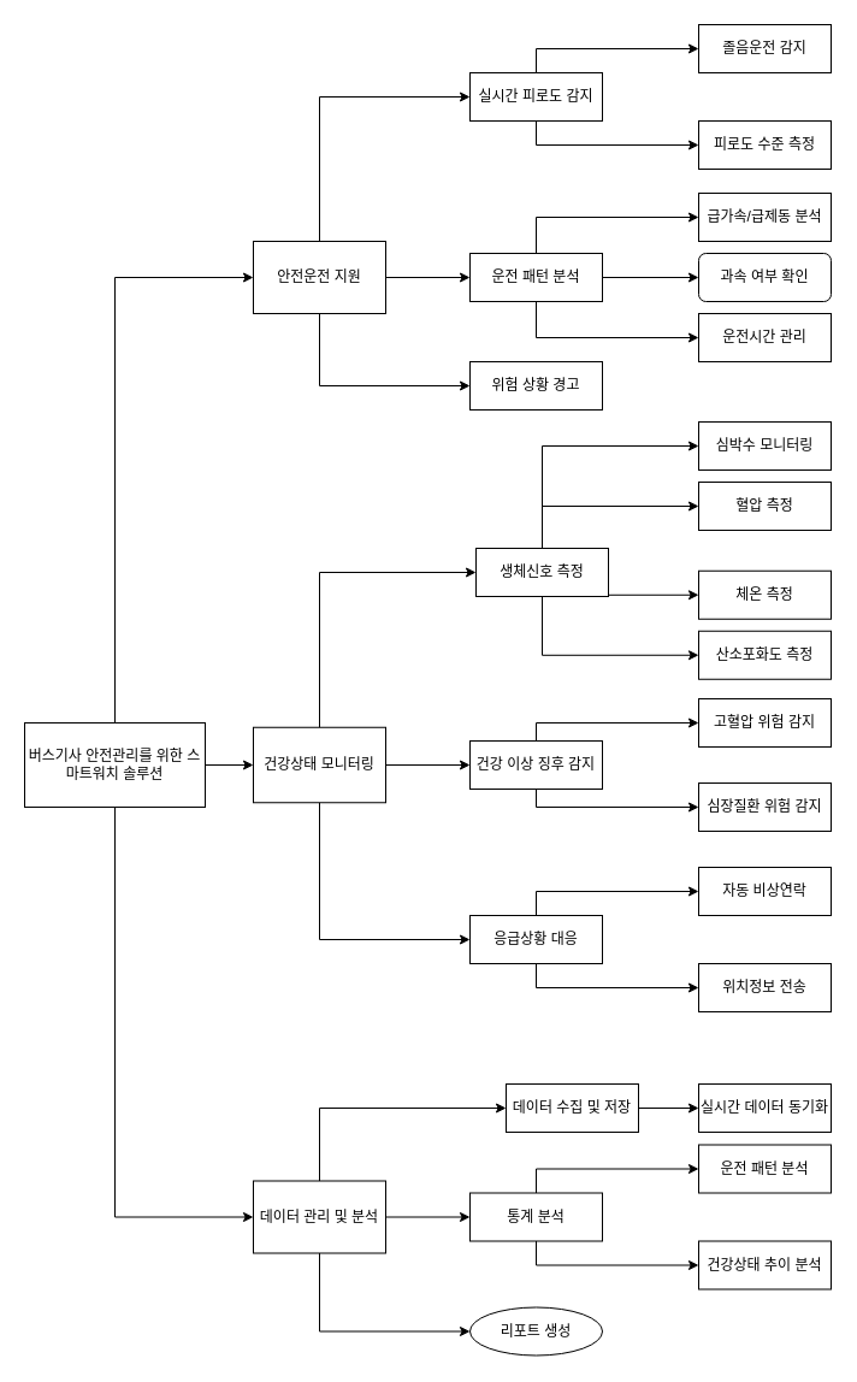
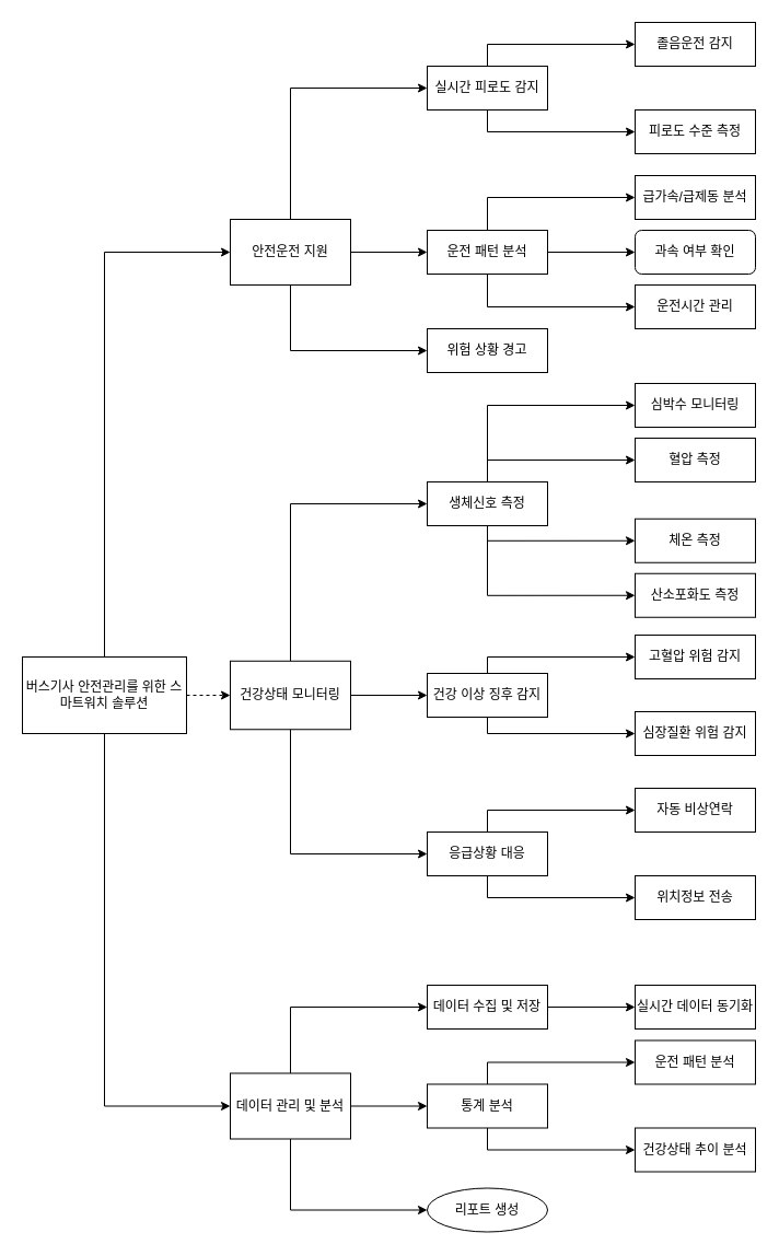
  <mxCell id="0" />
  <mxCell id="1" parent="0" />
  <mxCell id="2" style="edgeStyle=orthogonalEdgeStyle;rounded=0;orthogonalLoop=1;jettySize=auto;html=1;exitX=0.5;exitY=0;exitDx=0;exitDy=0;entryX=0;entryY=0.5;entryDx=0;entryDy=0;movable=1;cloneable=1;deletable=1;" edge="1" parent="1" source="5" target="9"><mxGeometry relative="1" as="geometry" /></mxCell>
  <mxCell id="3" style="edgeStyle=orthogonalEdgeStyle;rounded=0;orthogonalLoop=1;jettySize=auto;html=1;exitX=0.5;exitY=1;exitDx=0;exitDy=0;entryX=0;entryY=0.5;entryDx=0;entryDy=0;movable=1;cloneable=1;deletable=1;" edge="1" parent="1" source="5" target="17"><mxGeometry relative="1" as="geometry" /></mxCell>
- <mxCell id="4" style="edgeStyle=orthogonalEdgeStyle;rounded=0;orthogonalLoop=1;jettySize=auto;html=1;exitX=1;exitY=0.5;exitDx=0;exitDy=0;entryX=0;entryY=0.5;entryDx=0;entryDy=0;movable=1;cloneable=1;deletable=1;" edge="1" parent="1" source="5" target="13"><mxGeometry relative="1" as="geometry" /></mxCell>
+ <mxCell id="4" style="edgeStyle=orthogonalEdgeStyle;rounded=0;orthogonalLoop=1;jettySize=auto;html=1;exitX=1;exitY=0.5;exitDx=0;exitDy=0;entryX=0;entryY=0.5;entryDx=0;entryDy=0;movable=1;cloneable=1;deletable=1;dashed=1;" edge="1" parent="1" source="5" target="13"><mxGeometry relative="1" as="geometry" /></mxCell>
  <mxCell id="5" value="버스기사 안전관리를 위한 스마트워치 솔루션" style="rounded=0;whiteSpace=wrap;html=1;movable=1;cloneable=1;deletable=1;" vertex="1" parent="1"><mxGeometry x="20" y="600" width="150" height="70" as="geometry" /></mxCell>
  <mxCell id="6" style="edgeStyle=orthogonalEdgeStyle;rounded=0;orthogonalLoop=1;jettySize=auto;html=1;exitX=1;exitY=0.5;exitDx=0;exitDy=0;entryX=0;entryY=0.5;entryDx=0;entryDy=0;movable=1;cloneable=1;deletable=1;" edge="1" parent="1" source="9" target="24"><mxGeometry relative="1" as="geometry" /></mxCell>
  <mxCell id="7" style="edgeStyle=orthogonalEdgeStyle;rounded=0;orthogonalLoop=1;jettySize=auto;html=1;exitX=0.5;exitY=0;exitDx=0;exitDy=0;entryX=0;entryY=0.5;entryDx=0;entryDy=0;movable=1;cloneable=1;deletable=1;" edge="1" parent="1" source="9" target="20"><mxGeometry relative="1" as="geometry" /></mxCell>
  <mxCell id="8" style="edgeStyle=orthogonalEdgeStyle;rounded=0;orthogonalLoop=1;jettySize=auto;html=1;exitX=0.5;exitY=1;exitDx=0;exitDy=0;entryX=0;entryY=0.5;entryDx=0;entryDy=0;movable=1;cloneable=1;deletable=1;" edge="1" parent="1" source="9" target="25"><mxGeometry relative="1" as="geometry" /></mxCell>
  <mxCell id="9" value="안전운전 지원" style="rounded=0;whiteSpace=wrap;html=1;movable=1;cloneable=1;deletable=1;" vertex="1" parent="1"><mxGeometry x="210" y="200" width="110" height="60" as="geometry" /></mxCell>
  <mxCell id="10" style="edgeStyle=orthogonalEdgeStyle;rounded=0;orthogonalLoop=1;jettySize=auto;html=1;exitX=1;exitY=0.5;exitDx=0;exitDy=0;entryX=0;entryY=0.5;entryDx=0;entryDy=0;movable=1;cloneable=1;deletable=1;" edge="1" parent="1" source="13" target="33"><mxGeometry relative="1" as="geometry" /></mxCell>
  <mxCell id="11" style="edgeStyle=orthogonalEdgeStyle;rounded=0;orthogonalLoop=1;jettySize=auto;html=1;exitX=0.5;exitY=1;exitDx=0;exitDy=0;entryX=0;entryY=0.5;entryDx=0;entryDy=0;movable=1;cloneable=1;deletable=1;" edge="1" parent="1" source="13" target="36"><mxGeometry relative="1" as="geometry" /></mxCell>
  <mxCell id="12" style="edgeStyle=orthogonalEdgeStyle;rounded=0;orthogonalLoop=1;jettySize=auto;html=1;exitX=0.5;exitY=0;exitDx=0;exitDy=0;entryX=0;entryY=0.5;entryDx=0;entryDy=0;movable=1;cloneable=1;deletable=1;" edge="1" parent="1" source="13" target="30"><mxGeometry relative="1" as="geometry" /></mxCell>
  <mxCell id="13" value="건강상태 모니터링" style="rounded=0;whiteSpace=wrap;html=1;movable=1;cloneable=1;deletable=1;" vertex="1" parent="1"><mxGeometry x="210" y="603.75" width="110" height="62.5" as="geometry" /></mxCell>
  <mxCell id="14" style="edgeStyle=orthogonalEdgeStyle;rounded=0;orthogonalLoop=1;jettySize=auto;html=1;exitX=1;exitY=0.5;exitDx=0;exitDy=0;entryX=0;entryY=0.5;entryDx=0;entryDy=0;movable=1;cloneable=1;deletable=1;" edge="1" parent="1" source="17" target="41"><mxGeometry relative="1" as="geometry" /></mxCell>
  <mxCell id="15" style="edgeStyle=orthogonalEdgeStyle;rounded=0;orthogonalLoop=1;jettySize=auto;html=1;exitX=0.5;exitY=0;exitDx=0;exitDy=0;entryX=0;entryY=0.5;entryDx=0;entryDy=0;movable=1;cloneable=1;deletable=1;" edge="1" parent="1" source="17" target="38"><mxGeometry relative="1" as="geometry" /></mxCell>
  <mxCell id="16" style="edgeStyle=orthogonalEdgeStyle;rounded=0;orthogonalLoop=1;jettySize=auto;html=1;exitX=0.5;exitY=1;exitDx=0;exitDy=0;entryX=0;entryY=0.5;entryDx=0;entryDy=0;movable=1;cloneable=1;deletable=1;" edge="1" parent="1" source="17" target="42"><mxGeometry relative="1" as="geometry" /></mxCell>
  <mxCell id="17" value="데이터 관리 및 분석" style="rounded=0;whiteSpace=wrap;html=1;movable=1;cloneable=1;deletable=1;" vertex="1" parent="1"><mxGeometry x="210" y="980.5" width="110" height="60" as="geometry" /></mxCell>
  <mxCell id="18" style="edgeStyle=orthogonalEdgeStyle;rounded=0;orthogonalLoop=1;jettySize=auto;html=1;exitX=0.5;exitY=0;exitDx=0;exitDy=0;entryX=0;entryY=0.5;entryDx=0;entryDy=0;movable=1;cloneable=1;deletable=1;" edge="1" parent="1" source="20" target="51"><mxGeometry relative="1" as="geometry" /></mxCell>
  <mxCell id="19" style="edgeStyle=orthogonalEdgeStyle;rounded=0;orthogonalLoop=1;jettySize=auto;html=1;exitX=0.5;exitY=1;exitDx=0;exitDy=0;entryX=0;entryY=0.5;entryDx=0;entryDy=0;movable=1;cloneable=1;deletable=1;" edge="1" parent="1" source="20" target="52"><mxGeometry relative="1" as="geometry" /></mxCell>
  <mxCell id="20" value="실시간 피로도 감지" style="rounded=0;whiteSpace=wrap;html=1;movable=1;cloneable=1;deletable=1;" vertex="1" parent="1"><mxGeometry x="390" y="60" width="110" height="40" as="geometry" /></mxCell>
  <mxCell id="21" style="edgeStyle=orthogonalEdgeStyle;rounded=0;orthogonalLoop=1;jettySize=auto;html=1;exitX=0.5;exitY=0;exitDx=0;exitDy=0;entryX=0;entryY=0.5;entryDx=0;entryDy=0;movable=1;cloneable=1;deletable=1;" edge="1" parent="1" source="24" target="53"><mxGeometry relative="1" as="geometry" /></mxCell>
  <mxCell id="22" style="edgeStyle=orthogonalEdgeStyle;rounded=0;orthogonalLoop=1;jettySize=auto;html=1;exitX=1;exitY=0.5;exitDx=0;exitDy=0;movable=1;cloneable=1;deletable=1;" edge="1" parent="1" source="24" target="54"><mxGeometry relative="1" as="geometry" /></mxCell>
  <mxCell id="23" style="edgeStyle=orthogonalEdgeStyle;rounded=0;orthogonalLoop=1;jettySize=auto;html=1;exitX=0.5;exitY=1;exitDx=0;exitDy=0;entryX=0;entryY=0.5;entryDx=0;entryDy=0;movable=1;cloneable=1;deletable=1;" edge="1" parent="1" source="24" target="55"><mxGeometry relative="1" as="geometry" /></mxCell>
  <mxCell id="24" value="운전 패턴 분석" style="rounded=0;whiteSpace=wrap;html=1;movable=1;cloneable=1;deletable=1;" vertex="1" parent="1"><mxGeometry x="390" y="210" width="110" height="40" as="geometry" /></mxCell>
  <mxCell id="25" value="위험 상황 경고" style="rounded=0;whiteSpace=wrap;html=1;movable=1;cloneable=1;deletable=1;" vertex="1" parent="1"><mxGeometry x="390" y="300" width="110" height="40" as="geometry" /></mxCell>
  <mxCell id="26" style="edgeStyle=orthogonalEdgeStyle;rounded=0;orthogonalLoop=1;jettySize=auto;html=1;exitX=0.5;exitY=0;exitDx=0;exitDy=0;entryX=0;entryY=0.5;entryDx=0;entryDy=0;movable=1;cloneable=1;deletable=1;" edge="1" parent="1" source="30" target="43"><mxGeometry relative="1" as="geometry" /></mxCell>
  <mxCell id="27" style="edgeStyle=orthogonalEdgeStyle;rounded=0;orthogonalLoop=1;jettySize=auto;html=1;exitX=0.5;exitY=0;exitDx=0;exitDy=0;entryX=0;entryY=0.5;entryDx=0;entryDy=0;movable=1;cloneable=1;deletable=1;" edge="1" parent="1" source="30" target="44"><mxGeometry relative="1" as="geometry" /></mxCell>
  <mxCell id="28" style="edgeStyle=orthogonalEdgeStyle;rounded=0;orthogonalLoop=1;jettySize=auto;html=1;exitX=0.5;exitY=1;exitDx=0;exitDy=0;entryX=0;entryY=0.5;entryDx=0;entryDy=0;movable=1;cloneable=1;deletable=1;" edge="1" parent="1" source="30" target="45"><mxGeometry relative="1" as="geometry"><Array as="points"><mxPoint x="445" y="494" /></Array></mxGeometry></mxCell>
  <mxCell id="29" style="edgeStyle=orthogonalEdgeStyle;rounded=0;orthogonalLoop=1;jettySize=auto;html=1;exitX=0.5;exitY=1;exitDx=0;exitDy=0;entryX=0;entryY=0.5;entryDx=0;entryDy=0;movable=1;cloneable=1;deletable=1;" edge="1" parent="1" source="30" target="46"><mxGeometry relative="1" as="geometry" /></mxCell>
- <mxCell id="30" value="생체신호 측정" style="rounded=0;whiteSpace=wrap;html=1;movable=1;cloneable=1;deletable=1;" vertex="1" parent="1"><mxGeometry x="395" y="455" width="110" height="40" as="geometry" /></mxCell>
+ <mxCell id="30" value="생체신호 측정" style="rounded=0;whiteSpace=wrap;html=1;movable=1;cloneable=1;deletable=1;" vertex="1" parent="1"><mxGeometry x="390" y="440" width="110" height="40" as="geometry" /></mxCell>
  <mxCell id="31" style="edgeStyle=orthogonalEdgeStyle;rounded=0;orthogonalLoop=1;jettySize=auto;html=1;exitX=0.5;exitY=0;exitDx=0;exitDy=0;entryX=0;entryY=0.5;entryDx=0;entryDy=0;movable=1;cloneable=1;deletable=1;" edge="1" parent="1" source="33" target="47"><mxGeometry relative="1" as="geometry"><Array as="points"><mxPoint x="445" y="600" /></Array></mxGeometry></mxCell>
  <mxCell id="32" style="edgeStyle=orthogonalEdgeStyle;rounded=0;orthogonalLoop=1;jettySize=auto;html=1;exitX=0.5;exitY=1;exitDx=0;exitDy=0;entryX=0;entryY=0.5;entryDx=0;entryDy=0;movable=1;cloneable=1;deletable=1;" edge="1" parent="1" source="33" target="48"><mxGeometry relative="1" as="geometry"><Array as="points"><mxPoint x="445" y="670" /></Array></mxGeometry></mxCell>
  <mxCell id="33" value="건강 이상 징후 감지" style="rounded=0;whiteSpace=wrap;html=1;movable=1;cloneable=1;deletable=1;" vertex="1" parent="1"><mxGeometry x="390" y="615" width="110" height="40" as="geometry" /></mxCell>
  <mxCell id="34" style="edgeStyle=orthogonalEdgeStyle;rounded=0;orthogonalLoop=1;jettySize=auto;html=1;exitX=0.5;exitY=0;exitDx=0;exitDy=0;entryX=0;entryY=0.5;entryDx=0;entryDy=0;movable=1;cloneable=1;deletable=1;" edge="1" parent="1" source="36" target="49"><mxGeometry relative="1" as="geometry" /></mxCell>
  <mxCell id="35" style="edgeStyle=orthogonalEdgeStyle;rounded=0;orthogonalLoop=1;jettySize=auto;html=1;exitX=0.5;exitY=1;exitDx=0;exitDy=0;entryX=0;entryY=0.5;entryDx=0;entryDy=0;movable=1;cloneable=1;deletable=1;" edge="1" parent="1" source="36" target="50"><mxGeometry relative="1" as="geometry" /></mxCell>
  <mxCell id="36" value="응급상황 대응" style="rounded=0;whiteSpace=wrap;html=1;movable=1;cloneable=1;deletable=1;" vertex="1" parent="1"><mxGeometry x="390" y="760" width="110" height="40" as="geometry" /></mxCell>
  <mxCell id="37" style="edgeStyle=orthogonalEdgeStyle;rounded=0;orthogonalLoop=1;jettySize=auto;html=1;exitX=1;exitY=0.5;exitDx=0;exitDy=0;entryX=0;entryY=0.5;entryDx=0;entryDy=0;movable=1;cloneable=1;deletable=1;" edge="1" parent="1" source="38" target="56"><mxGeometry relative="1" as="geometry" /></mxCell>
- <mxCell id="38" value="데이터 수집 및 저장" style="rounded=0;whiteSpace=wrap;html=1;movable=1;cloneable=1;deletable=1;" vertex="1" parent="1"><mxGeometry x="420" y="900" width="110" height="40" as="geometry" /></mxCell>
+ <mxCell id="38" value="데이터 수집 및 저장" style="rounded=0;whiteSpace=wrap;html=1;movable=1;cloneable=1;deletable=1;" vertex="1" parent="1"><mxGeometry x="390" y="900" width="110" height="40" as="geometry" /></mxCell>
  <mxCell id="39" style="edgeStyle=orthogonalEdgeStyle;rounded=0;orthogonalLoop=1;jettySize=auto;html=1;exitX=0.5;exitY=0;exitDx=0;exitDy=0;entryX=0;entryY=0.5;entryDx=0;entryDy=0;movable=1;cloneable=1;deletable=1;" edge="1" parent="1" source="41" target="57"><mxGeometry relative="1" as="geometry" /></mxCell>
  <mxCell id="40" style="edgeStyle=orthogonalEdgeStyle;rounded=0;orthogonalLoop=1;jettySize=auto;html=1;exitX=0.5;exitY=1;exitDx=0;exitDy=0;entryX=0;entryY=0.5;entryDx=0;entryDy=0;movable=1;cloneable=1;deletable=1;" edge="1" parent="1" source="41" target="58"><mxGeometry relative="1" as="geometry" /></mxCell>
  <mxCell id="41" value="통계 분석" style="rounded=0;whiteSpace=wrap;html=1;movable=1;cloneable=1;deletable=1;" vertex="1" parent="1"><mxGeometry x="390" y="990.5" width="110" height="40" as="geometry" /></mxCell>
  <mxCell id="42" value="리포트 생성" style="ellipse;whiteSpace=wrap;html=1;movable=1;cloneable=1;deletable=1;" vertex="1" parent="1"><mxGeometry x="390" y="1085.5" width="110" height="40" as="geometry" /></mxCell>
  <mxCell id="43" value="심박수 모니터링" style="rounded=0;whiteSpace=wrap;html=1;movable=1;cloneable=1;deletable=1;" vertex="1" parent="1"><mxGeometry x="580" y="350" width="110" height="40" as="geometry" /></mxCell>
  <mxCell id="44" value="혈압 측정" style="rounded=0;whiteSpace=wrap;html=1;movable=1;cloneable=1;deletable=1;" vertex="1" parent="1"><mxGeometry x="580" y="400" width="110" height="40" as="geometry" /></mxCell>
  <mxCell id="45" value="체온 측정" style="rounded=0;whiteSpace=wrap;html=1;movable=1;cloneable=1;deletable=1;" vertex="1" parent="1"><mxGeometry x="580" y="473.75" width="110" height="40" as="geometry" /></mxCell>
  <mxCell id="46" value="산소포화도 측정" style="rounded=0;whiteSpace=wrap;html=1;movable=1;cloneable=1;deletable=1;" vertex="1" parent="1"><mxGeometry x="580" y="523.75" width="110" height="40" as="geometry" /></mxCell>
  <mxCell id="47" value="고혈압 위험 감지" style="rounded=0;whiteSpace=wrap;html=1;movable=1;cloneable=1;deletable=1;" vertex="1" parent="1"><mxGeometry x="580" y="580" width="110" height="40" as="geometry" /></mxCell>
  <mxCell id="48" value="심장질환 위험 감지" style="rounded=0;whiteSpace=wrap;html=1;movable=1;cloneable=1;deletable=1;" vertex="1" parent="1"><mxGeometry x="580" y="650" width="110" height="40" as="geometry" /></mxCell>
  <mxCell id="49" value="자동 비상연락" style="rounded=0;whiteSpace=wrap;html=1;movable=1;cloneable=1;deletable=1;" vertex="1" parent="1"><mxGeometry x="580" y="720" width="110" height="40" as="geometry" /></mxCell>
  <mxCell id="50" value="위치정보 전송" style="rounded=0;whiteSpace=wrap;html=1;movable=1;cloneable=1;deletable=1;" vertex="1" parent="1"><mxGeometry x="580" y="800" width="110" height="40" as="geometry" /></mxCell>
  <mxCell id="51" value="졸음운전 감지" style="rounded=0;whiteSpace=wrap;html=1;movable=1;cloneable=1;deletable=1;" vertex="1" parent="1"><mxGeometry x="580" y="20" width="110" height="40" as="geometry" /></mxCell>
  <mxCell id="52" value="피로도 수준 측정" style="rounded=0;whiteSpace=wrap;html=1;movable=1;cloneable=1;deletable=1;" vertex="1" parent="1"><mxGeometry x="580" y="100" width="110" height="40" as="geometry" /></mxCell>
  <mxCell id="53" value="급가속/급제동 분석" style="rounded=0;whiteSpace=wrap;html=1;movable=1;cloneable=1;deletable=1;" vertex="1" parent="1"><mxGeometry x="580" y="160" width="110" height="40" as="geometry" /></mxCell>
  <mxCell id="54" value="과속 여부 확인" style="whiteSpace=wrap;html=1;movable=1;cloneable=1;deletable=1;rounded=1;" vertex="1" parent="1"><mxGeometry x="580" y="210" width="110" height="40" as="geometry" /></mxCell>
  <mxCell id="55" value="운전시간 관리" style="rounded=0;whiteSpace=wrap;html=1;movable=1;cloneable=1;deletable=1;" vertex="1" parent="1"><mxGeometry x="580" y="260" width="110" height="40" as="geometry" /></mxCell>
  <mxCell id="56" value="실시간 데이터 동기화" style="rounded=0;whiteSpace=wrap;html=1;movable=1;cloneable=1;deletable=1;" vertex="1" parent="1"><mxGeometry x="580" y="900" width="110" height="40" as="geometry" /></mxCell>
  <mxCell id="57" value="운전 패턴 분석" style="rounded=0;whiteSpace=wrap;html=1;movable=1;cloneable=1;deletable=1;" vertex="1" parent="1"><mxGeometry x="580" y="950.5" width="110" height="40" as="geometry" /></mxCell>
  <mxCell id="58" value="건강상태 추이 분석" style="rounded=0;whiteSpace=wrap;html=1;movable=1;cloneable=1;deletable=1;" vertex="1" parent="1"><mxGeometry x="580" y="1030.5" width="110" height="40" as="geometry" /></mxCell>
